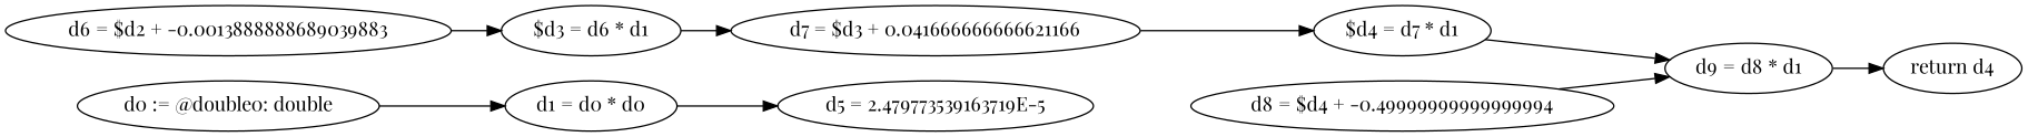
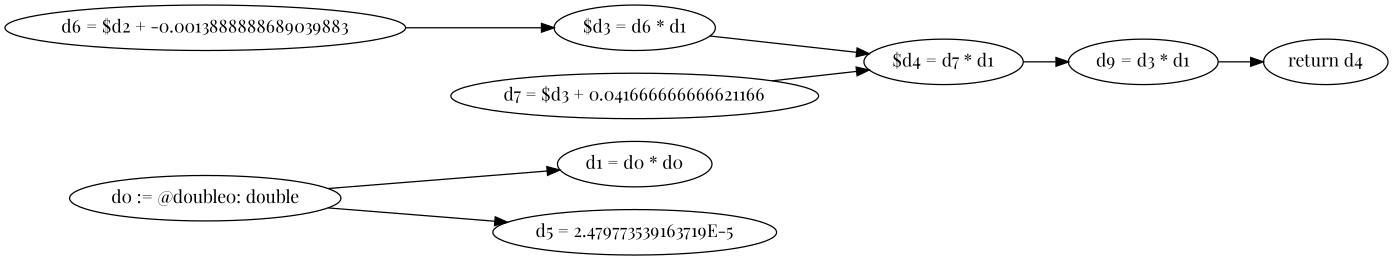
  digraph {
    fontname="Playfair Display"
    rankdir=LR
    node [fontname="Playfair Display"]
    edge [fontname="Playfair Display"]
    n1 [label="d0 := @double0: double"]
    "d1 = d0 * d0"
    n3 [label="d5 = 2.479773539163719E-5"]
    "d6 = $d2 + -0.0013888888689039883"
    "$d3 = d6 * d1"
    "d7 = $d3 + 0.041666666666621166"
    "$d4 = d7 * d1"
-   "d9 = d8 * d1"
-   "d8 = $d4 + -0.49999999999999994"
+   "d9 = d8 * d1" [label="d9 = d3 * d1"]
    n10 [label="return d4"]
    n1 -> "d1 = d0 * d0"
-   "d1 = d0 * d0" -> n3
+   n1 -> n3
    "d6 = $d2 + -0.0013888888689039883" -> "$d3 = d6 * d1"
-   "$d3 = d6 * d1" -> "d7 = $d3 + 0.041666666666621166"
+   "$d3 = d6 * d1" -> "$d4 = d7 * d1"
    "d7 = $d3 + 0.041666666666621166" -> "$d4 = d7 * d1"
    "$d4 = d7 * d1" -> "d9 = d8 * d1"
    "d9 = d8 * d1" -> n10
-   "d8 = $d4 + -0.49999999999999994" -> "d9 = d8 * d1"
  }
